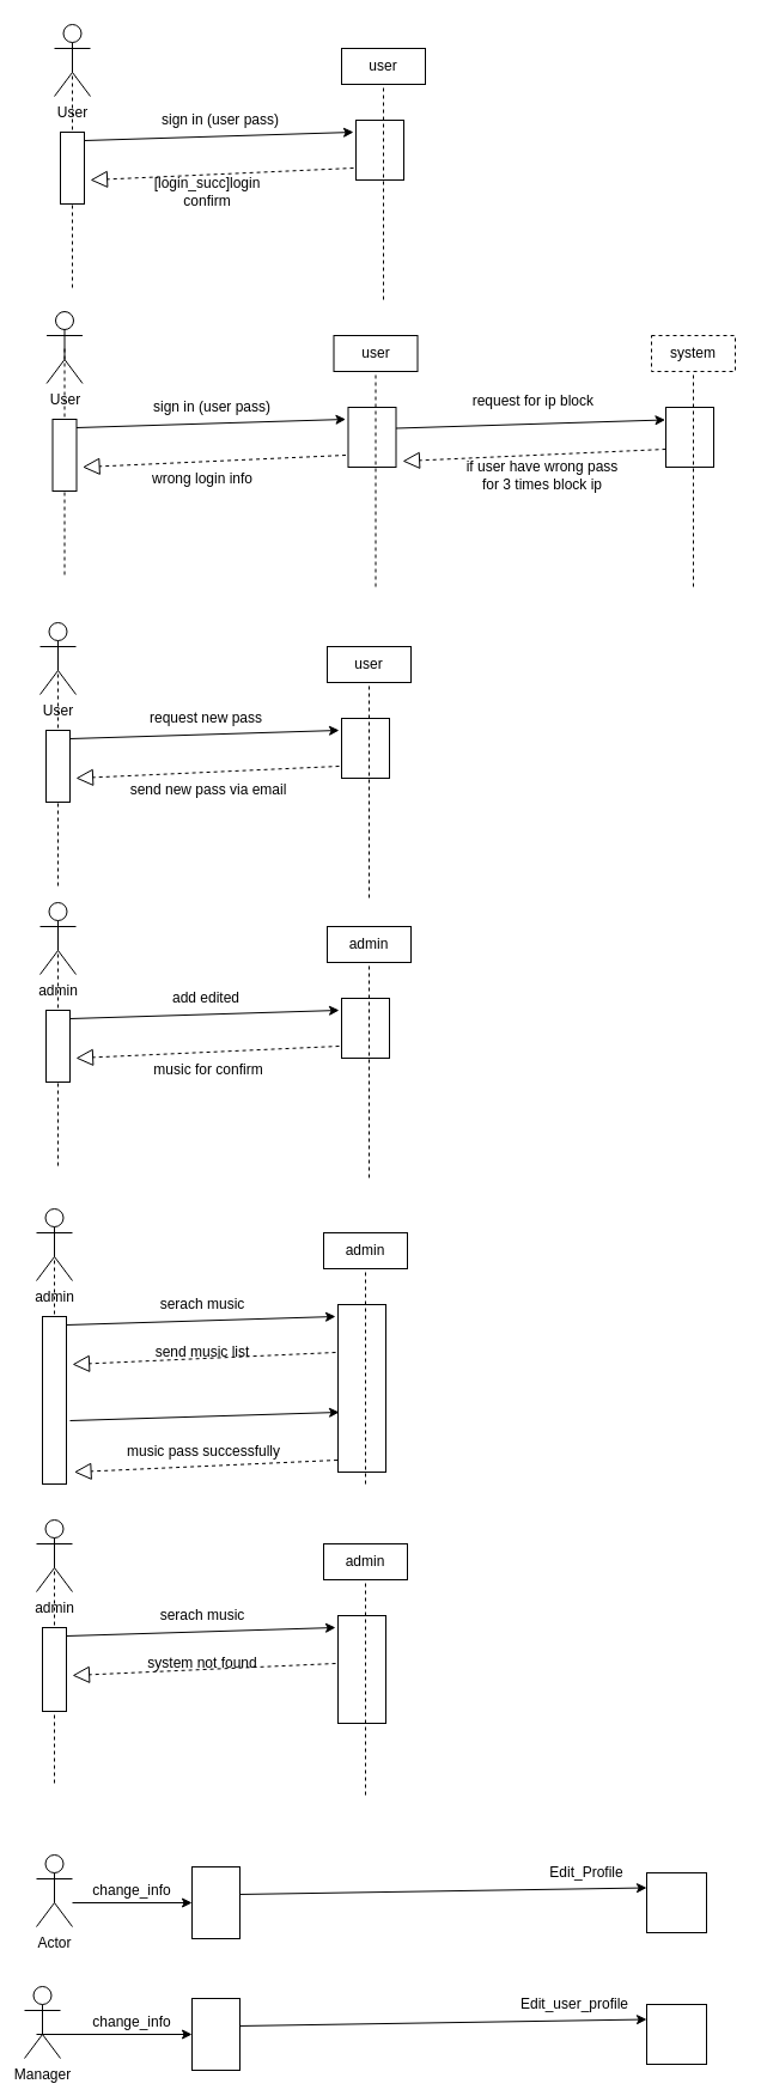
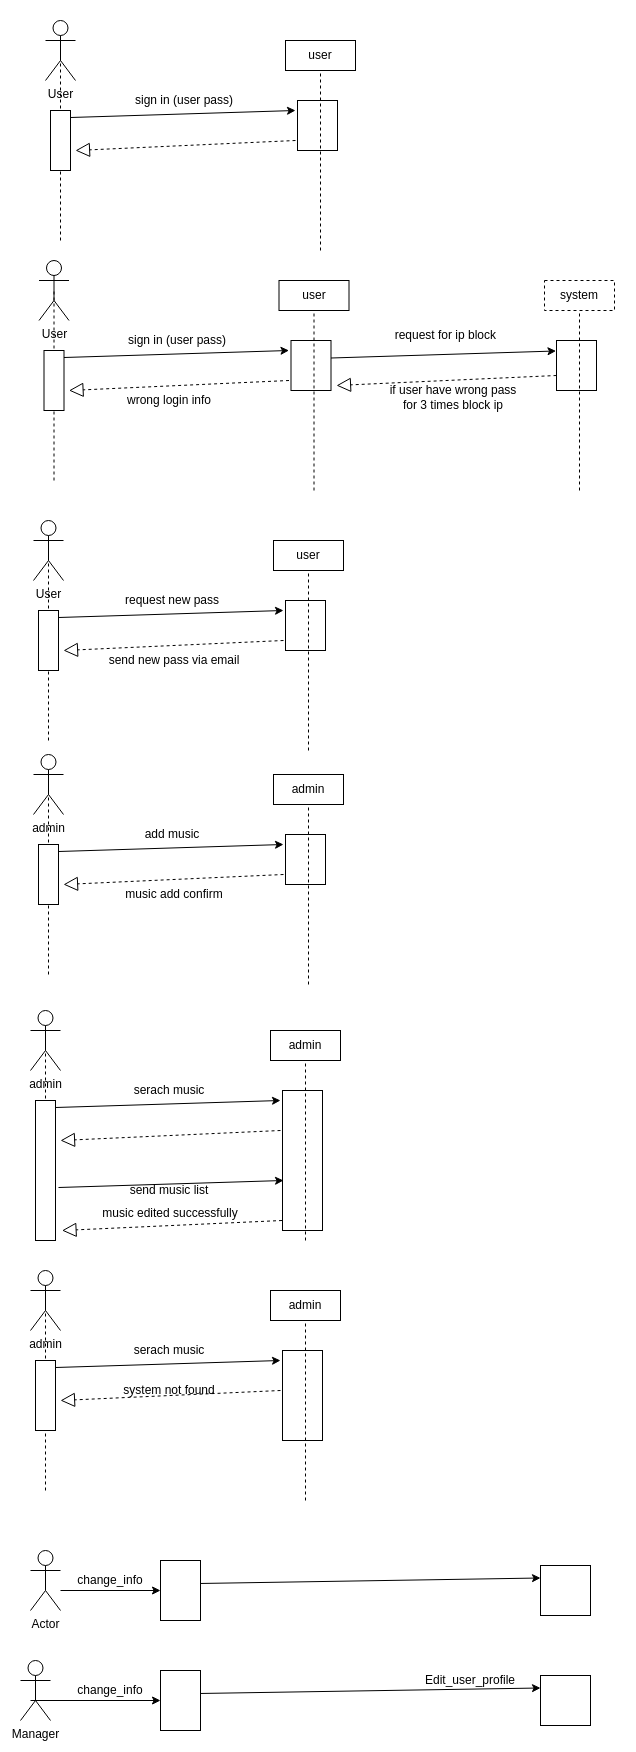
  <mxCell id="0" />
  <mxCell id="1" parent="0" />
  <mxCell id="2" value="User&lt;br&gt;" style="shape=umlActor;verticalLabelPosition=bottom;labelBackgroundColor=#ffffff;verticalAlign=top;html=1;outlineConnect=0;" parent="1" vertex="1"><mxGeometry x="45" y="20" width="30" height="60" as="geometry" /></mxCell>
  <mxCell id="3" value="user" style="rounded=0;whiteSpace=wrap;html=1;" parent="1" vertex="1"><mxGeometry x="285" y="40" width="70" height="30" as="geometry" /></mxCell>
  <mxCell id="4" value="sign in (user pass)" style="text;html=1;strokeColor=none;fillColor=none;align=center;verticalAlign=middle;whiteSpace=wrap;rounded=0;" parent="1" vertex="1"><mxGeometry x="123.5" y="90" width="120" height="20" as="geometry" /></mxCell>
  <mxCell id="5" value="" style="rounded=0;whiteSpace=wrap;html=1;" parent="1" vertex="1"><mxGeometry x="297" y="100" width="40" height="50" as="geometry" /></mxCell>
  <mxCell id="6" value="" style="endArrow=none;dashed=1;html=1;entryX=0.5;entryY=1;entryDx=0;entryDy=0;" parent="1" target="3" edge="1"><mxGeometry width="50" height="50" relative="1" as="geometry"><mxPoint x="320" y="250" as="sourcePoint" /><mxPoint x="345" y="210" as="targetPoint" /></mxGeometry></mxCell>
  <mxCell id="7" value="Actor" style="shape=umlActor;verticalLabelPosition=bottom;labelBackgroundColor=#ffffff;verticalAlign=top;html=1;outlineConnect=0;" parent="1" vertex="1"><mxGeometry x="30" y="1550" width="30" height="60" as="geometry" /></mxCell>
  <mxCell id="8" value="" style="rounded=0;whiteSpace=wrap;html=1;" parent="1" vertex="1"><mxGeometry x="160" y="1560" width="40" height="60" as="geometry" /></mxCell>
  <mxCell id="9" value="" style="endArrow=classic;html=1;entryX=0;entryY=0.5;entryDx=0;entryDy=0;" parent="1" target="8" edge="1"><mxGeometry width="50" height="50" relative="1" as="geometry"><mxPoint x="60" y="1590" as="sourcePoint" /><mxPoint x="120" y="1560" as="targetPoint" /></mxGeometry></mxCell>
  <mxCell id="10" value="change_info" style="text;html=1;strokeColor=none;fillColor=none;align=center;verticalAlign=middle;whiteSpace=wrap;rounded=0;" parent="1" vertex="1"><mxGeometry x="90" y="1570" width="40" height="20" as="geometry" /></mxCell>
  <mxCell id="11" value="" style="whiteSpace=wrap;html=1;aspect=fixed;" parent="1" vertex="1"><mxGeometry x="540" y="1565" width="50" height="50" as="geometry" /></mxCell>
  <mxCell id="12" value="" style="endArrow=classic;html=1;entryX=0;entryY=0.25;entryDx=0;entryDy=0;exitX=1;exitY=0.383;exitDx=0;exitDy=0;exitPerimeter=0;" parent="1" source="8" target="11" edge="1"><mxGeometry width="50" height="50" relative="1" as="geometry"><mxPoint x="340" y="1610" as="sourcePoint" /><mxPoint x="390" y="1560" as="targetPoint" /></mxGeometry></mxCell>
- <mxCell id="13" value="Edit_Profile" style="text;html=1;strokeColor=none;fillColor=none;align=center;verticalAlign=middle;whiteSpace=wrap;rounded=0;" parent="1" vertex="1"><mxGeometry x="460" y="1555" width="60" height="20" as="geometry" /></mxCell>
  <mxCell id="14" value="Manager" style="shape=umlActor;verticalLabelPosition=bottom;labelBackgroundColor=#ffffff;verticalAlign=top;html=1;outlineConnect=0;" parent="1" vertex="1"><mxGeometry x="20" y="1660" width="30" height="60" as="geometry" /></mxCell>
  <mxCell id="15" value="" style="rounded=0;whiteSpace=wrap;html=1;" parent="1" vertex="1"><mxGeometry x="160" y="1670" width="40" height="60" as="geometry" /></mxCell>
  <mxCell id="16" value="change_info" style="text;html=1;strokeColor=none;fillColor=none;align=center;verticalAlign=middle;whiteSpace=wrap;rounded=0;" parent="1" vertex="1"><mxGeometry x="90" y="1680" width="40" height="20" as="geometry" /></mxCell>
  <mxCell id="17" value="" style="whiteSpace=wrap;html=1;aspect=fixed;" parent="1" vertex="1"><mxGeometry x="540" y="1675" width="50" height="50" as="geometry" /></mxCell>
  <mxCell id="18" value="" style="endArrow=classic;html=1;entryX=0;entryY=0.25;entryDx=0;entryDy=0;exitX=1;exitY=0.383;exitDx=0;exitDy=0;exitPerimeter=0;" parent="1" source="15" target="17" edge="1"><mxGeometry width="50" height="50" relative="1" as="geometry"><mxPoint x="340" y="1720" as="sourcePoint" /><mxPoint x="390" y="1670" as="targetPoint" /></mxGeometry></mxCell>
  <mxCell id="19" value="" style="endArrow=classic;html=1;entryX=0;entryY=0.5;entryDx=0;entryDy=0;" parent="1" target="15" edge="1"><mxGeometry width="50" height="50" relative="1" as="geometry"><mxPoint x="30" y="1700" as="sourcePoint" /><mxPoint x="130" y="1700" as="targetPoint" /></mxGeometry></mxCell>
- <mxCell id="20" value="Edit_user_profile" style="text;html=1;strokeColor=none;fillColor=none;align=center;verticalAlign=middle;whiteSpace=wrap;rounded=0;" parent="1" vertex="1"><mxGeometry x="440" y="1665" width="80" height="20" as="geometry" /></mxCell>
+ <mxCell id="20" value="Edit_user_profile" style="text;html=1;strokeColor=none;fillColor=none;align=center;verticalAlign=middle;whiteSpace=wrap;rounded=0;" parent="1" vertex="1"><mxGeometry x="430" y="1670" width="80" height="20" as="geometry" /></mxCell>
  <mxCell id="21" value="" style="endArrow=none;dashed=1;html=1;entryX=0.5;entryY=0.5;entryDx=0;entryDy=0;entryPerimeter=0;" parent="1" target="2" edge="1"><mxGeometry width="50" height="50" relative="1" as="geometry"><mxPoint x="60" y="240" as="sourcePoint" /><mxPoint x="85" y="110" as="targetPoint" /></mxGeometry></mxCell>
  <mxCell id="22" value="" style="rounded=0;whiteSpace=wrap;html=1;" parent="1" vertex="1"><mxGeometry x="50" y="110" width="20" height="60" as="geometry" /></mxCell>
  <mxCell id="23" value="" style="endArrow=classic;html=1;exitX=1;exitY=0.75;exitDx=0;exitDy=0;" parent="1" edge="1"><mxGeometry width="50" height="50" relative="1" as="geometry"><mxPoint x="70" y="117" as="sourcePoint" /><mxPoint x="295" y="110" as="targetPoint" /></mxGeometry></mxCell>
  <mxCell id="24" value="" style="endArrow=block;dashed=1;endFill=0;endSize=12;html=1;" parent="1" edge="1"><mxGeometry width="160" relative="1" as="geometry"><mxPoint x="295" y="140" as="sourcePoint" /><mxPoint x="75" y="150" as="targetPoint" /></mxGeometry></mxCell>
- <mxCell id="25" value="[login_succ]login confirm&lt;br&gt;" style="text;html=1;strokeColor=none;fillColor=none;align=center;verticalAlign=middle;whiteSpace=wrap;rounded=0;" parent="1" vertex="1"><mxGeometry x="113" y="150" width="120" height="20" as="geometry" /></mxCell>
  <mxCell id="26" value="User&lt;br&gt;" style="shape=umlActor;verticalLabelPosition=bottom;labelBackgroundColor=#ffffff;verticalAlign=top;html=1;outlineConnect=0;" parent="1" vertex="1"><mxGeometry x="38.5" y="260" width="30" height="60" as="geometry" /></mxCell>
  <mxCell id="27" value="user" style="rounded=0;whiteSpace=wrap;html=1;" parent="1" vertex="1"><mxGeometry x="278.5" y="280" width="70" height="30" as="geometry" /></mxCell>
  <mxCell id="28" value="sign in (user pass)" style="text;html=1;strokeColor=none;fillColor=none;align=center;verticalAlign=middle;whiteSpace=wrap;rounded=0;" parent="1" vertex="1"><mxGeometry x="117" y="330" width="120" height="20" as="geometry" /></mxCell>
  <mxCell id="29" value="" style="rounded=0;whiteSpace=wrap;html=1;" parent="1" vertex="1"><mxGeometry x="290.5" y="340" width="40" height="50" as="geometry" /></mxCell>
  <mxCell id="30" value="" style="endArrow=none;dashed=1;html=1;entryX=0.5;entryY=1;entryDx=0;entryDy=0;" parent="1" target="27" edge="1"><mxGeometry width="50" height="50" relative="1" as="geometry"><mxPoint x="313.5" y="490" as="sourcePoint" /><mxPoint x="338.5" y="450" as="targetPoint" /></mxGeometry></mxCell>
  <mxCell id="31" value="" style="endArrow=none;dashed=1;html=1;entryX=0.5;entryY=0.5;entryDx=0;entryDy=0;entryPerimeter=0;" parent="1" target="26" edge="1"><mxGeometry width="50" height="50" relative="1" as="geometry"><mxPoint x="53.5" y="480" as="sourcePoint" /><mxPoint x="78.5" y="350" as="targetPoint" /></mxGeometry></mxCell>
  <mxCell id="32" value="" style="rounded=0;whiteSpace=wrap;html=1;" parent="1" vertex="1"><mxGeometry x="43.5" y="350" width="20" height="60" as="geometry" /></mxCell>
  <mxCell id="33" value="" style="endArrow=classic;html=1;exitX=1;exitY=0.75;exitDx=0;exitDy=0;" parent="1" edge="1"><mxGeometry width="50" height="50" relative="1" as="geometry"><mxPoint x="63.5" y="357" as="sourcePoint" /><mxPoint x="288.5" y="350" as="targetPoint" /></mxGeometry></mxCell>
  <mxCell id="34" value="" style="endArrow=block;dashed=1;endFill=0;endSize=12;html=1;" parent="1" edge="1"><mxGeometry width="160" relative="1" as="geometry"><mxPoint x="288.5" y="380" as="sourcePoint" /><mxPoint x="68.5" y="390" as="targetPoint" /></mxGeometry></mxCell>
  <mxCell id="35" value="wrong login info&lt;br&gt;" style="text;html=1;strokeColor=none;fillColor=none;align=center;verticalAlign=middle;whiteSpace=wrap;rounded=0;" parent="1" vertex="1"><mxGeometry x="108.5" y="390" width="120" height="20" as="geometry" /></mxCell>
  <mxCell id="36" value="" style="endArrow=classic;html=1;exitX=1;exitY=0.75;exitDx=0;exitDy=0;" parent="1" edge="1"><mxGeometry width="50" height="50" relative="1" as="geometry"><mxPoint x="330.5" y="357.5" as="sourcePoint" /><mxPoint x="555.5" y="350.5" as="targetPoint" /></mxGeometry></mxCell>
  <mxCell id="37" value="system&lt;br&gt;" style="rounded=0;whiteSpace=wrap;html=1;dashed=1;" parent="1" vertex="1"><mxGeometry x="544" y="280" width="70" height="30" as="geometry" /></mxCell>
  <mxCell id="38" value="" style="rounded=0;whiteSpace=wrap;html=1;" parent="1" vertex="1"><mxGeometry x="556" y="340" width="40" height="50" as="geometry" /></mxCell>
  <mxCell id="39" value="" style="endArrow=none;dashed=1;html=1;entryX=0.5;entryY=1;entryDx=0;entryDy=0;" parent="1" target="37" edge="1"><mxGeometry width="50" height="50" relative="1" as="geometry"><mxPoint x="579" y="490" as="sourcePoint" /><mxPoint x="604" y="450" as="targetPoint" /></mxGeometry></mxCell>
  <mxCell id="40" value="request for ip block&amp;nbsp;" style="text;html=1;strokeColor=none;fillColor=none;align=center;verticalAlign=middle;whiteSpace=wrap;rounded=0;" parent="1" vertex="1"><mxGeometry x="387" y="325" width="120" height="20" as="geometry" /></mxCell>
  <mxCell id="41" value="" style="endArrow=block;dashed=1;endFill=0;endSize=12;html=1;" parent="1" edge="1"><mxGeometry width="160" relative="1" as="geometry"><mxPoint x="556" y="375" as="sourcePoint" /><mxPoint x="336" y="385" as="targetPoint" /></mxGeometry></mxCell>
  <mxCell id="42" value="if user have wrong pass for 3 times block ip" style="text;html=1;strokeColor=none;fillColor=none;align=center;verticalAlign=middle;whiteSpace=wrap;rounded=0;" parent="1" vertex="1"><mxGeometry x="387" y="387" width="132" height="20" as="geometry" /></mxCell>
  <mxCell id="43" value="User&lt;br&gt;" style="shape=umlActor;verticalLabelPosition=bottom;labelBackgroundColor=#ffffff;verticalAlign=top;html=1;outlineConnect=0;" parent="1" vertex="1"><mxGeometry x="33" y="520" width="30" height="60" as="geometry" /></mxCell>
  <mxCell id="44" value="user" style="rounded=0;whiteSpace=wrap;html=1;" parent="1" vertex="1"><mxGeometry x="273" y="540" width="70" height="30" as="geometry" /></mxCell>
  <mxCell id="45" value="request new pass" style="text;html=1;strokeColor=none;fillColor=none;align=center;verticalAlign=middle;whiteSpace=wrap;rounded=0;" parent="1" vertex="1"><mxGeometry x="111.5" y="590" width="120" height="20" as="geometry" /></mxCell>
  <mxCell id="46" value="" style="rounded=0;whiteSpace=wrap;html=1;" parent="1" vertex="1"><mxGeometry x="285" y="600" width="40" height="50" as="geometry" /></mxCell>
  <mxCell id="47" value="" style="endArrow=none;dashed=1;html=1;entryX=0.5;entryY=1;entryDx=0;entryDy=0;" parent="1" target="44" edge="1"><mxGeometry width="50" height="50" relative="1" as="geometry"><mxPoint x="308" y="750" as="sourcePoint" /><mxPoint x="333" y="710" as="targetPoint" /></mxGeometry></mxCell>
  <mxCell id="48" value="" style="endArrow=none;dashed=1;html=1;entryX=0.5;entryY=0.5;entryDx=0;entryDy=0;entryPerimeter=0;" parent="1" target="43" edge="1"><mxGeometry width="50" height="50" relative="1" as="geometry"><mxPoint x="48" y="740" as="sourcePoint" /><mxPoint x="73" y="610" as="targetPoint" /></mxGeometry></mxCell>
  <mxCell id="49" value="" style="rounded=0;whiteSpace=wrap;html=1;" parent="1" vertex="1"><mxGeometry x="38" y="610" width="20" height="60" as="geometry" /></mxCell>
  <mxCell id="50" value="" style="endArrow=classic;html=1;exitX=1;exitY=0.75;exitDx=0;exitDy=0;" parent="1" edge="1"><mxGeometry width="50" height="50" relative="1" as="geometry"><mxPoint x="58" y="617" as="sourcePoint" /><mxPoint x="283" y="610" as="targetPoint" /></mxGeometry></mxCell>
  <mxCell id="51" value="" style="endArrow=block;dashed=1;endFill=0;endSize=12;html=1;" parent="1" edge="1"><mxGeometry width="160" relative="1" as="geometry"><mxPoint x="283" y="640" as="sourcePoint" /><mxPoint x="63" y="650" as="targetPoint" /></mxGeometry></mxCell>
  <mxCell id="52" value="send new pass via email&lt;br&gt;" style="text;html=1;strokeColor=none;fillColor=none;align=center;verticalAlign=middle;whiteSpace=wrap;rounded=0;" parent="1" vertex="1"><mxGeometry x="103" y="650" width="142" height="20" as="geometry" /></mxCell>
  <mxCell id="53" value="admin" style="shape=umlActor;verticalLabelPosition=bottom;labelBackgroundColor=#ffffff;verticalAlign=top;html=1;outlineConnect=0;" parent="1" vertex="1"><mxGeometry x="33" y="754" width="30" height="60" as="geometry" /></mxCell>
  <mxCell id="54" value="admin" style="rounded=0;whiteSpace=wrap;html=1;" parent="1" vertex="1"><mxGeometry x="273" y="774" width="70" height="30" as="geometry" /></mxCell>
- <mxCell id="55" value="add edited" style="text;html=1;strokeColor=none;fillColor=none;align=center;verticalAlign=middle;whiteSpace=wrap;rounded=0;" parent="1" vertex="1"><mxGeometry x="111.5" y="824" width="120" height="20" as="geometry" /></mxCell>
+ <mxCell id="55" value="add music" style="text;html=1;strokeColor=none;fillColor=none;align=center;verticalAlign=middle;whiteSpace=wrap;rounded=0;" parent="1" vertex="1"><mxGeometry x="111.5" y="824" width="120" height="20" as="geometry" /></mxCell>
  <mxCell id="56" value="" style="rounded=0;whiteSpace=wrap;html=1;" parent="1" vertex="1"><mxGeometry x="285" y="834" width="40" height="50" as="geometry" /></mxCell>
  <mxCell id="57" value="" style="endArrow=none;dashed=1;html=1;entryX=0.5;entryY=1;entryDx=0;entryDy=0;" parent="1" target="54" edge="1"><mxGeometry width="50" height="50" relative="1" as="geometry"><mxPoint x="308" y="984" as="sourcePoint" /><mxPoint x="333" y="944" as="targetPoint" /></mxGeometry></mxCell>
  <mxCell id="58" value="" style="endArrow=none;dashed=1;html=1;entryX=0.5;entryY=0.5;entryDx=0;entryDy=0;entryPerimeter=0;" parent="1" target="53" edge="1"><mxGeometry width="50" height="50" relative="1" as="geometry"><mxPoint x="48" y="974" as="sourcePoint" /><mxPoint x="73" y="844" as="targetPoint" /></mxGeometry></mxCell>
  <mxCell id="59" value="" style="rounded=0;whiteSpace=wrap;html=1;" parent="1" vertex="1"><mxGeometry x="38" y="844" width="20" height="60" as="geometry" /></mxCell>
  <mxCell id="60" value="" style="endArrow=classic;html=1;exitX=1;exitY=0.75;exitDx=0;exitDy=0;" parent="1" edge="1"><mxGeometry width="50" height="50" relative="1" as="geometry"><mxPoint x="58" y="851" as="sourcePoint" /><mxPoint x="283" y="844" as="targetPoint" /></mxGeometry></mxCell>
  <mxCell id="61" value="" style="endArrow=block;dashed=1;endFill=0;endSize=12;html=1;" parent="1" edge="1"><mxGeometry width="160" relative="1" as="geometry"><mxPoint x="283" y="874" as="sourcePoint" /><mxPoint x="63" y="884" as="targetPoint" /></mxGeometry></mxCell>
- <mxCell id="62" value="music for confirm&lt;br&gt;" style="text;html=1;strokeColor=none;fillColor=none;align=center;verticalAlign=middle;whiteSpace=wrap;rounded=0;" parent="1" vertex="1"><mxGeometry x="103" y="884" width="142" height="20" as="geometry" /></mxCell>
+ <mxCell id="62" value="music add confirm&lt;br&gt;" style="text;html=1;strokeColor=none;fillColor=none;align=center;verticalAlign=middle;whiteSpace=wrap;rounded=0;" parent="1" vertex="1"><mxGeometry x="103" y="884" width="142" height="20" as="geometry" /></mxCell>
  <mxCell id="63" value="admin" style="shape=umlActor;verticalLabelPosition=bottom;labelBackgroundColor=#ffffff;verticalAlign=top;html=1;outlineConnect=0;" parent="1" vertex="1"><mxGeometry x="30" y="1010" width="30" height="60" as="geometry" /></mxCell>
  <mxCell id="64" value="admin" style="rounded=0;whiteSpace=wrap;html=1;" parent="1" vertex="1"><mxGeometry x="270" y="1030" width="70" height="30" as="geometry" /></mxCell>
  <mxCell id="65" value="serach music" style="text;html=1;strokeColor=none;fillColor=none;align=center;verticalAlign=middle;whiteSpace=wrap;rounded=0;" parent="1" vertex="1"><mxGeometry x="108.5" y="1080" width="120" height="20" as="geometry" /></mxCell>
  <mxCell id="66" value="" style="rounded=0;whiteSpace=wrap;html=1;" parent="1" vertex="1"><mxGeometry x="282" y="1090" width="40" height="140" as="geometry" /></mxCell>
  <mxCell id="67" value="" style="endArrow=none;dashed=1;html=1;entryX=0.5;entryY=1;entryDx=0;entryDy=0;" parent="1" target="64" edge="1"><mxGeometry width="50" height="50" relative="1" as="geometry"><mxPoint x="305" y="1240" as="sourcePoint" /><mxPoint x="330" y="1200" as="targetPoint" /></mxGeometry></mxCell>
  <mxCell id="68" value="" style="endArrow=none;dashed=1;html=1;entryX=0.5;entryY=0.5;entryDx=0;entryDy=0;entryPerimeter=0;" parent="1" target="63" edge="1"><mxGeometry width="50" height="50" relative="1" as="geometry"><mxPoint x="45" y="1230" as="sourcePoint" /><mxPoint x="70" y="1100" as="targetPoint" /></mxGeometry></mxCell>
  <mxCell id="69" value="" style="rounded=0;whiteSpace=wrap;html=1;" parent="1" vertex="1"><mxGeometry x="35" y="1100" width="20" height="140" as="geometry" /></mxCell>
  <mxCell id="70" value="" style="endArrow=classic;html=1;exitX=1;exitY=0.75;exitDx=0;exitDy=0;" parent="1" edge="1"><mxGeometry width="50" height="50" relative="1" as="geometry"><mxPoint x="55" y="1107" as="sourcePoint" /><mxPoint x="280" y="1100" as="targetPoint" /></mxGeometry></mxCell>
  <mxCell id="71" value="" style="endArrow=block;dashed=1;endFill=0;endSize=12;html=1;" parent="1" edge="1"><mxGeometry width="160" relative="1" as="geometry"><mxPoint x="280" y="1130" as="sourcePoint" /><mxPoint x="60" y="1140" as="targetPoint" /></mxGeometry></mxCell>
- <mxCell id="72" value="send music list&lt;br&gt;" style="text;html=1;strokeColor=none;fillColor=none;align=center;verticalAlign=middle;whiteSpace=wrap;rounded=0;" parent="1" vertex="1"><mxGeometry x="97.5" y="1120" width="142" height="20" as="geometry" /></mxCell>
+ <mxCell id="72" value="send music list&lt;br&gt;" style="text;html=1;strokeColor=none;fillColor=none;align=center;verticalAlign=middle;whiteSpace=wrap;rounded=0;" parent="1" vertex="1"><mxGeometry x="97.5" y="1180" width="142" height="20" as="geometry" /></mxCell>
  <mxCell id="73" value="" style="endArrow=classic;html=1;exitX=1;exitY=0.75;exitDx=0;exitDy=0;" parent="1" edge="1"><mxGeometry width="50" height="50" relative="1" as="geometry"><mxPoint x="58" y="1187" as="sourcePoint" /><mxPoint x="283" y="1180" as="targetPoint" /></mxGeometry></mxCell>
  <mxCell id="74" value="" style="endArrow=block;dashed=1;endFill=0;endSize=12;html=1;" parent="1" edge="1"><mxGeometry width="160" relative="1" as="geometry"><mxPoint x="281.5" y="1220" as="sourcePoint" /><mxPoint x="61.5" y="1230" as="targetPoint" /></mxGeometry></mxCell>
- <mxCell id="75" value="music pass successfully&lt;br&gt;&lt;br&gt;" style="text;html=1;strokeColor=none;fillColor=none;align=center;verticalAlign=middle;whiteSpace=wrap;rounded=0;" parent="1" vertex="1"><mxGeometry x="99" y="1210" width="142" height="20" as="geometry" /></mxCell>
+ <mxCell id="75" value="music edited successfully&lt;br&gt;&lt;br&gt;" style="text;html=1;strokeColor=none;fillColor=none;align=center;verticalAlign=middle;whiteSpace=wrap;rounded=0;" parent="1" vertex="1"><mxGeometry x="99" y="1210" width="142" height="20" as="geometry" /></mxCell>
  <mxCell id="76" value="admin" style="shape=umlActor;verticalLabelPosition=bottom;labelBackgroundColor=#ffffff;verticalAlign=top;html=1;outlineConnect=0;" parent="1" vertex="1"><mxGeometry x="30" y="1270" width="30" height="60" as="geometry" /></mxCell>
  <mxCell id="77" value="admin" style="rounded=0;whiteSpace=wrap;html=1;" parent="1" vertex="1"><mxGeometry x="270" y="1290" width="70" height="30" as="geometry" /></mxCell>
  <mxCell id="78" value="serach music" style="text;html=1;strokeColor=none;fillColor=none;align=center;verticalAlign=middle;whiteSpace=wrap;rounded=0;" parent="1" vertex="1"><mxGeometry x="108.5" y="1340" width="120" height="20" as="geometry" /></mxCell>
  <mxCell id="79" value="" style="rounded=0;whiteSpace=wrap;html=1;" parent="1" vertex="1"><mxGeometry x="282" y="1350" width="40" height="90" as="geometry" /></mxCell>
  <mxCell id="80" value="" style="endArrow=none;dashed=1;html=1;entryX=0.5;entryY=1;entryDx=0;entryDy=0;" parent="1" target="77" edge="1"><mxGeometry width="50" height="50" relative="1" as="geometry"><mxPoint x="305" y="1500" as="sourcePoint" /><mxPoint x="330" y="1460" as="targetPoint" /></mxGeometry></mxCell>
  <mxCell id="81" value="" style="endArrow=none;dashed=1;html=1;entryX=0.5;entryY=0.5;entryDx=0;entryDy=0;entryPerimeter=0;" parent="1" target="76" edge="1"><mxGeometry width="50" height="50" relative="1" as="geometry"><mxPoint x="45" y="1490" as="sourcePoint" /><mxPoint x="70" y="1360" as="targetPoint" /></mxGeometry></mxCell>
  <mxCell id="82" value="" style="rounded=0;whiteSpace=wrap;html=1;" parent="1" vertex="1"><mxGeometry x="35" y="1360" width="20" height="70" as="geometry" /></mxCell>
  <mxCell id="83" value="" style="endArrow=classic;html=1;exitX=1;exitY=0.75;exitDx=0;exitDy=0;" parent="1" edge="1"><mxGeometry width="50" height="50" relative="1" as="geometry"><mxPoint x="55" y="1367" as="sourcePoint" /><mxPoint x="280" y="1360" as="targetPoint" /></mxGeometry></mxCell>
  <mxCell id="84" value="" style="endArrow=block;dashed=1;endFill=0;endSize=12;html=1;" parent="1" edge="1"><mxGeometry width="160" relative="1" as="geometry"><mxPoint x="280" y="1390" as="sourcePoint" /><mxPoint x="60" y="1400" as="targetPoint" /></mxGeometry></mxCell>
  <mxCell id="85" value="system not found&lt;br&gt;" style="text;html=1;strokeColor=none;fillColor=none;align=center;verticalAlign=middle;whiteSpace=wrap;rounded=0;" parent="1" vertex="1"><mxGeometry x="97.5" y="1380" width="142" height="20" as="geometry" /></mxCell>
